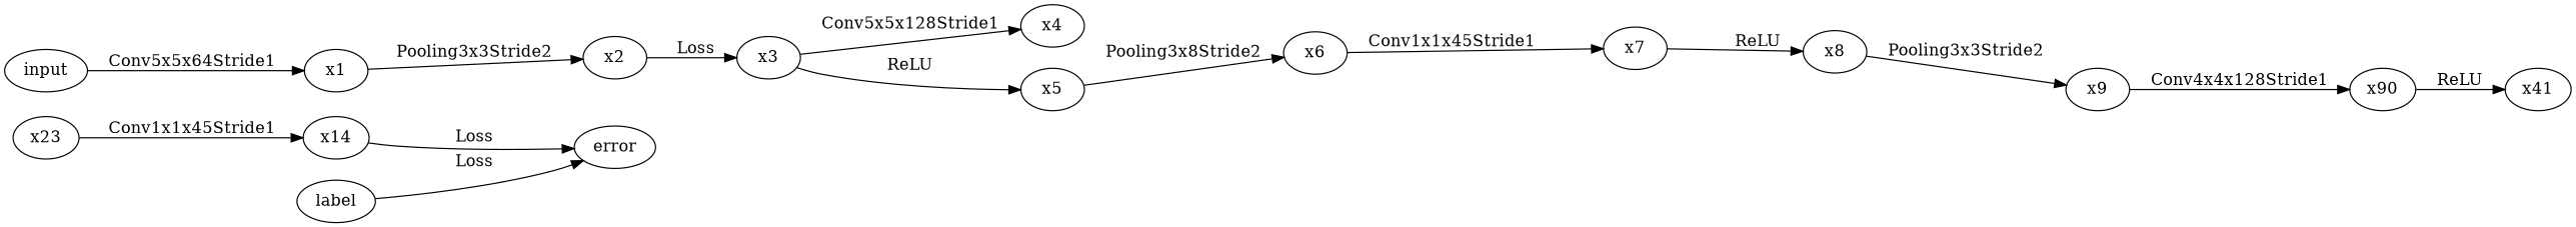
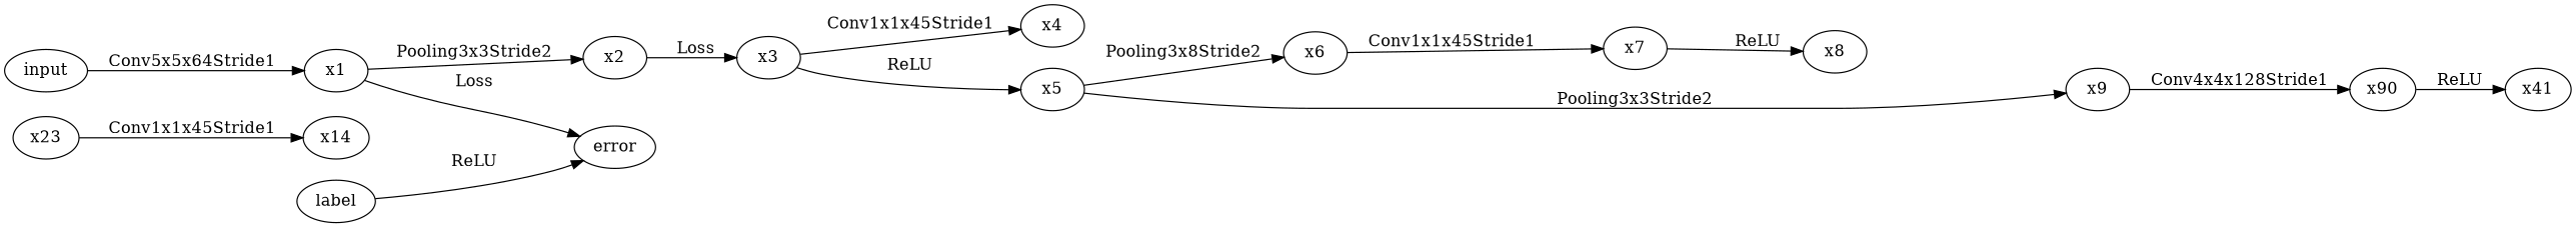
  digraph {
    rankdir=LR
    input
    x1
    x2
    x3
    x4
    x5
    x6
    x7
    x8
    x9
    n11 [label=x90]
    n12 [label=x41]
    n13 [label=x23]
    x14
    error
    label
    input -> x1 [label=Conv5x5x64Stride1]
    x1 -> x2 [label=Pooling3x3Stride2]
    x2 -> x3 [label=Loss]
-   x3 -> x4 [label=Conv5x5x128Stride1]
+   x3 -> x4 [label=Conv1x1x45Stride1]
    x3 -> x5 [label=ReLU]
    x5 -> x6 [label=Pooling3x8Stride2]
    x6 -> x7 [label=Conv1x1x45Stride1]
    x7 -> x8 [label=ReLU]
-   x8 -> x9 [label=Pooling3x3Stride2]
+   x5 -> x9 [label=Pooling3x3Stride2]
    x9 -> n11 [label=Conv4x4x128Stride1]
    n11 -> n12 [label=ReLU]
    n13 -> x14 [label=Conv1x1x45Stride1]
-   x14 -> error [label=Loss]
-   label -> error [label=Loss]
+   x1 -> error [label=Loss]
+   label -> error [label=ReLU]
  }
